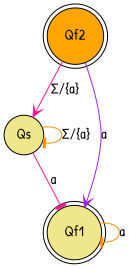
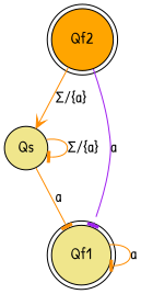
  digraph {
    fontname="Patrick Hand"
    node [fillcolor=khaki fontname="Patrick Hand" shape=doublecircle style=filled]
    edge [arrowhead=tee color=darkorange fontname="Patrick Hand"]
    Qs [shape=circle]
    Qf1
    Qf2 [fillcolor=orange]
    Qs -> Qs [label="Σ/{a}"]
-   Qs -> Qf1 [color=deeppink label=a]
+   Qs -> Qf1 [label=a]
    Qf1 -> Qf1 [label=a]
-   Qf2 -> Qs [arrowhead=vee color=deeppink label="Σ/{a}"]
-   Qf2 -> Qf1 [arrowhead=vee color=purple label=a]
+   Qf2 -> Qs [arrowhead=vee label="Σ/{a}"]
+   Qf2 -> Qf1 [color=purple label=a]
  }
